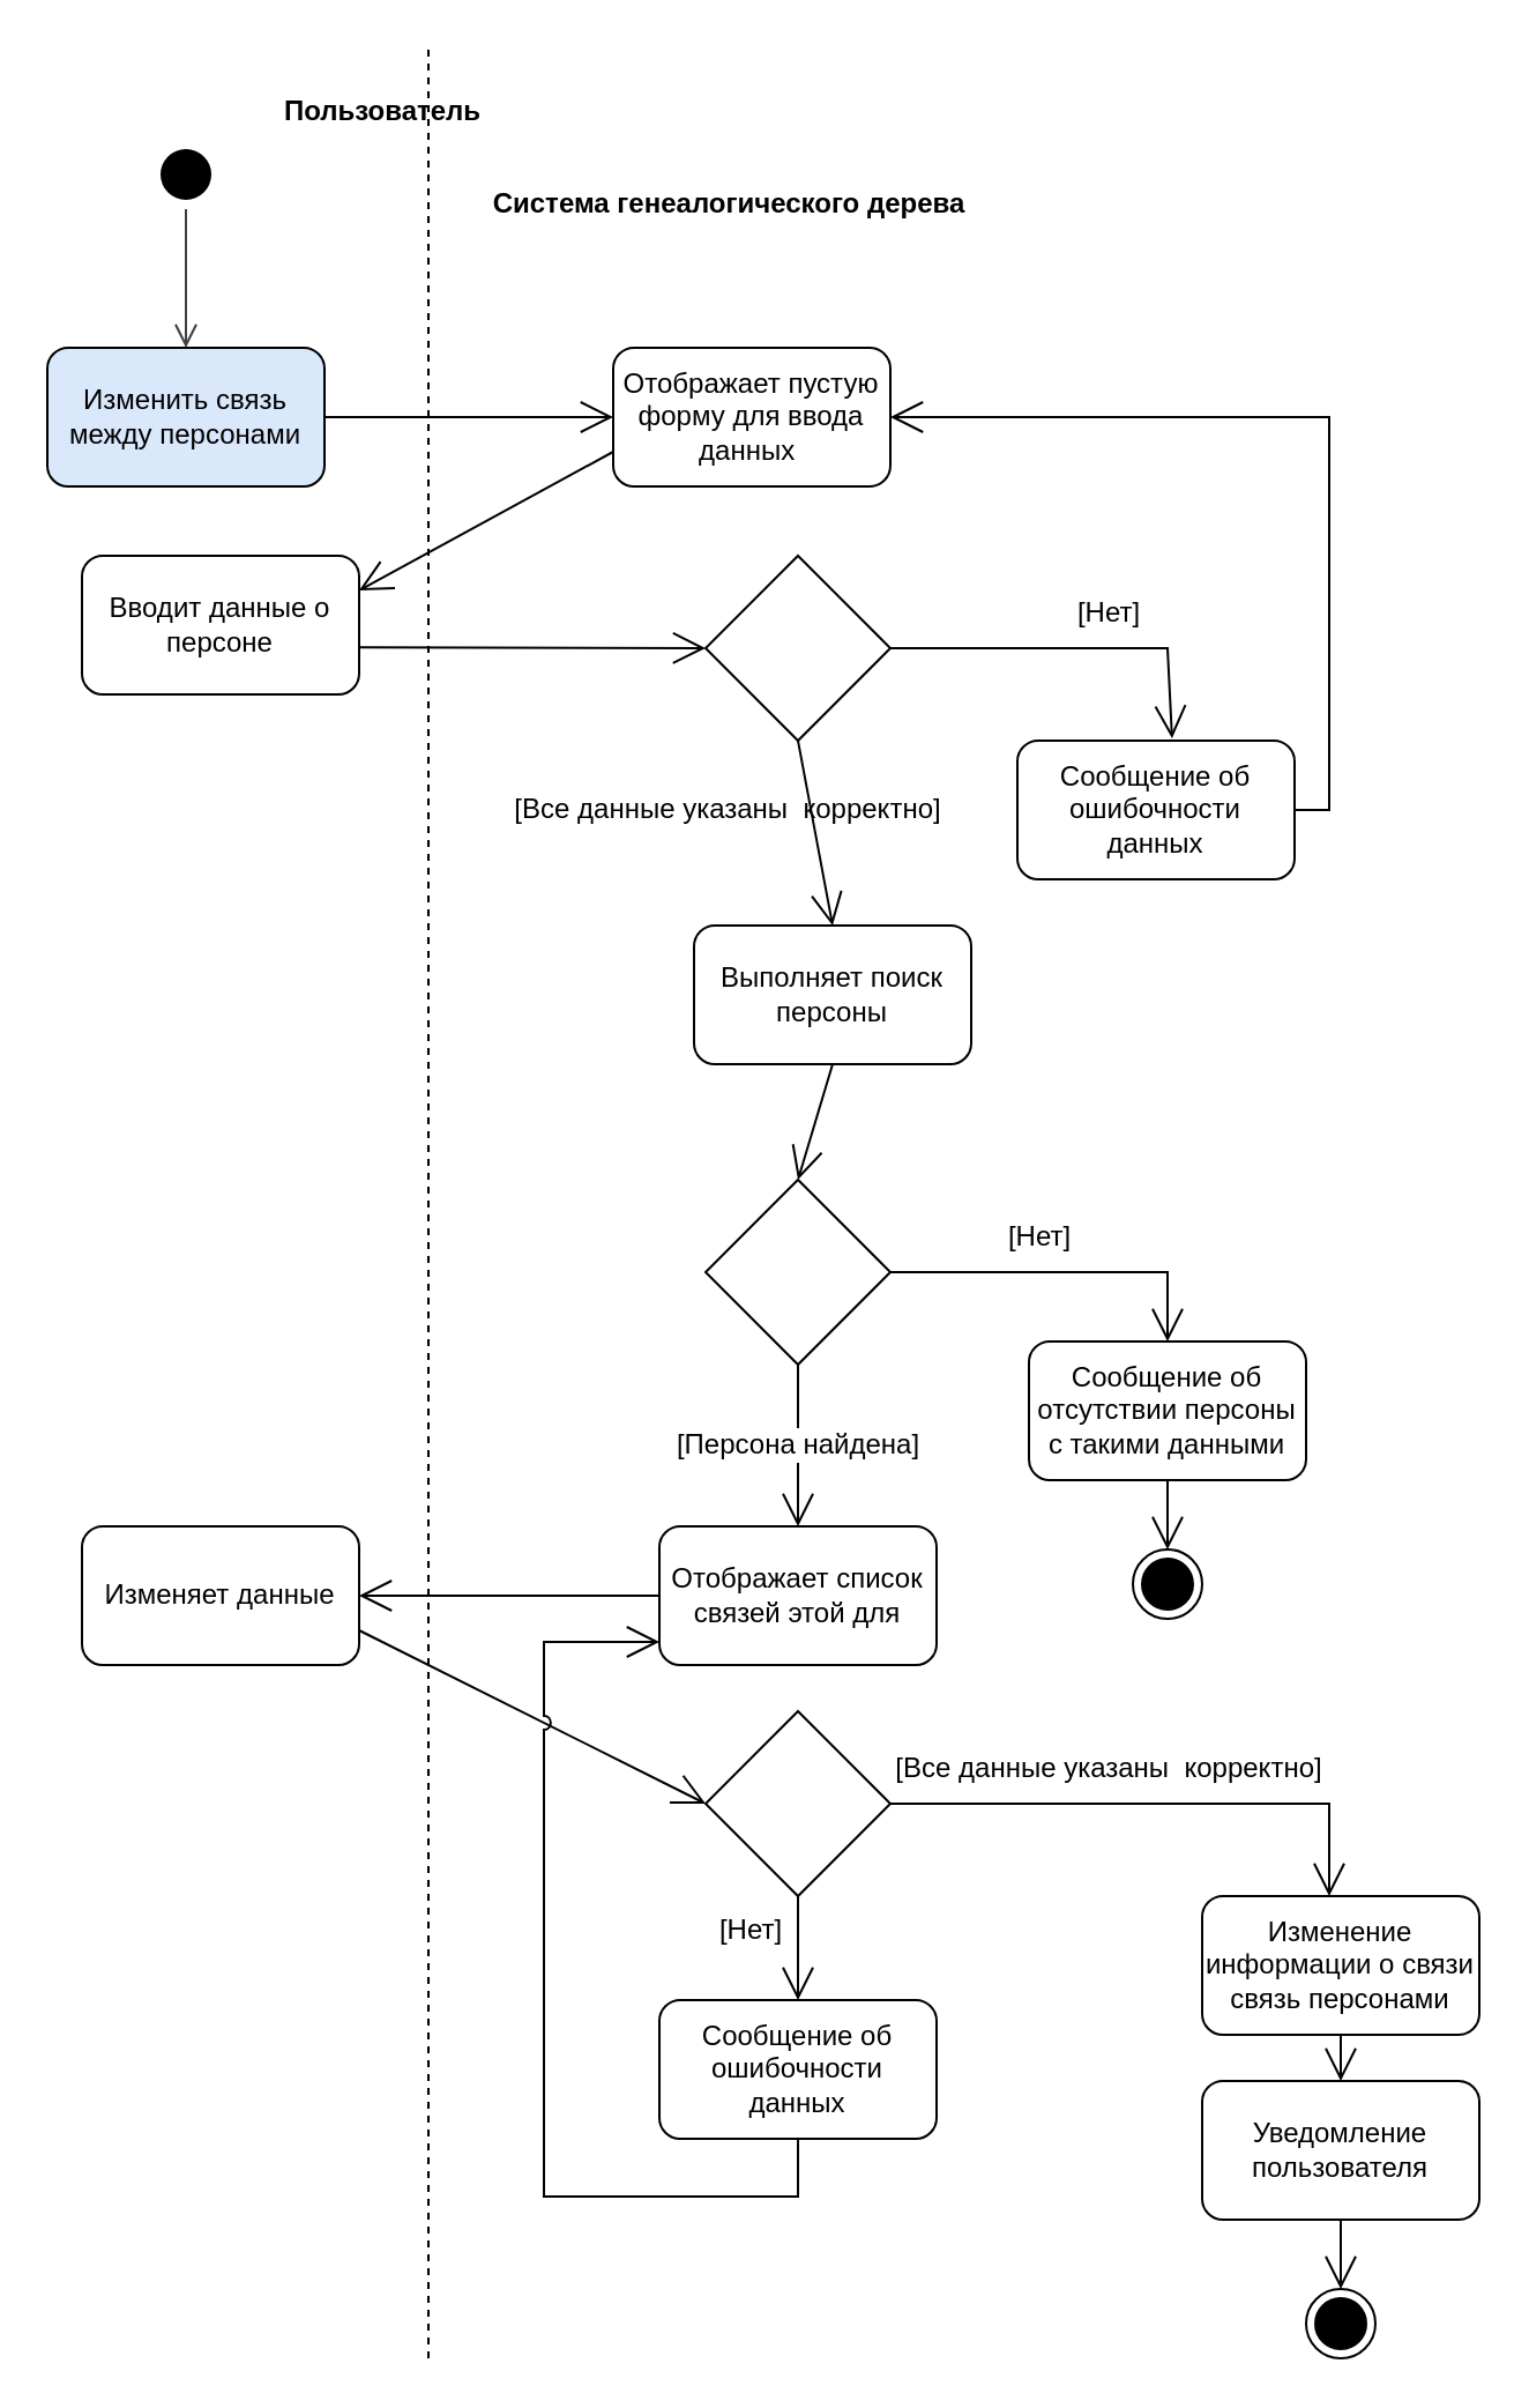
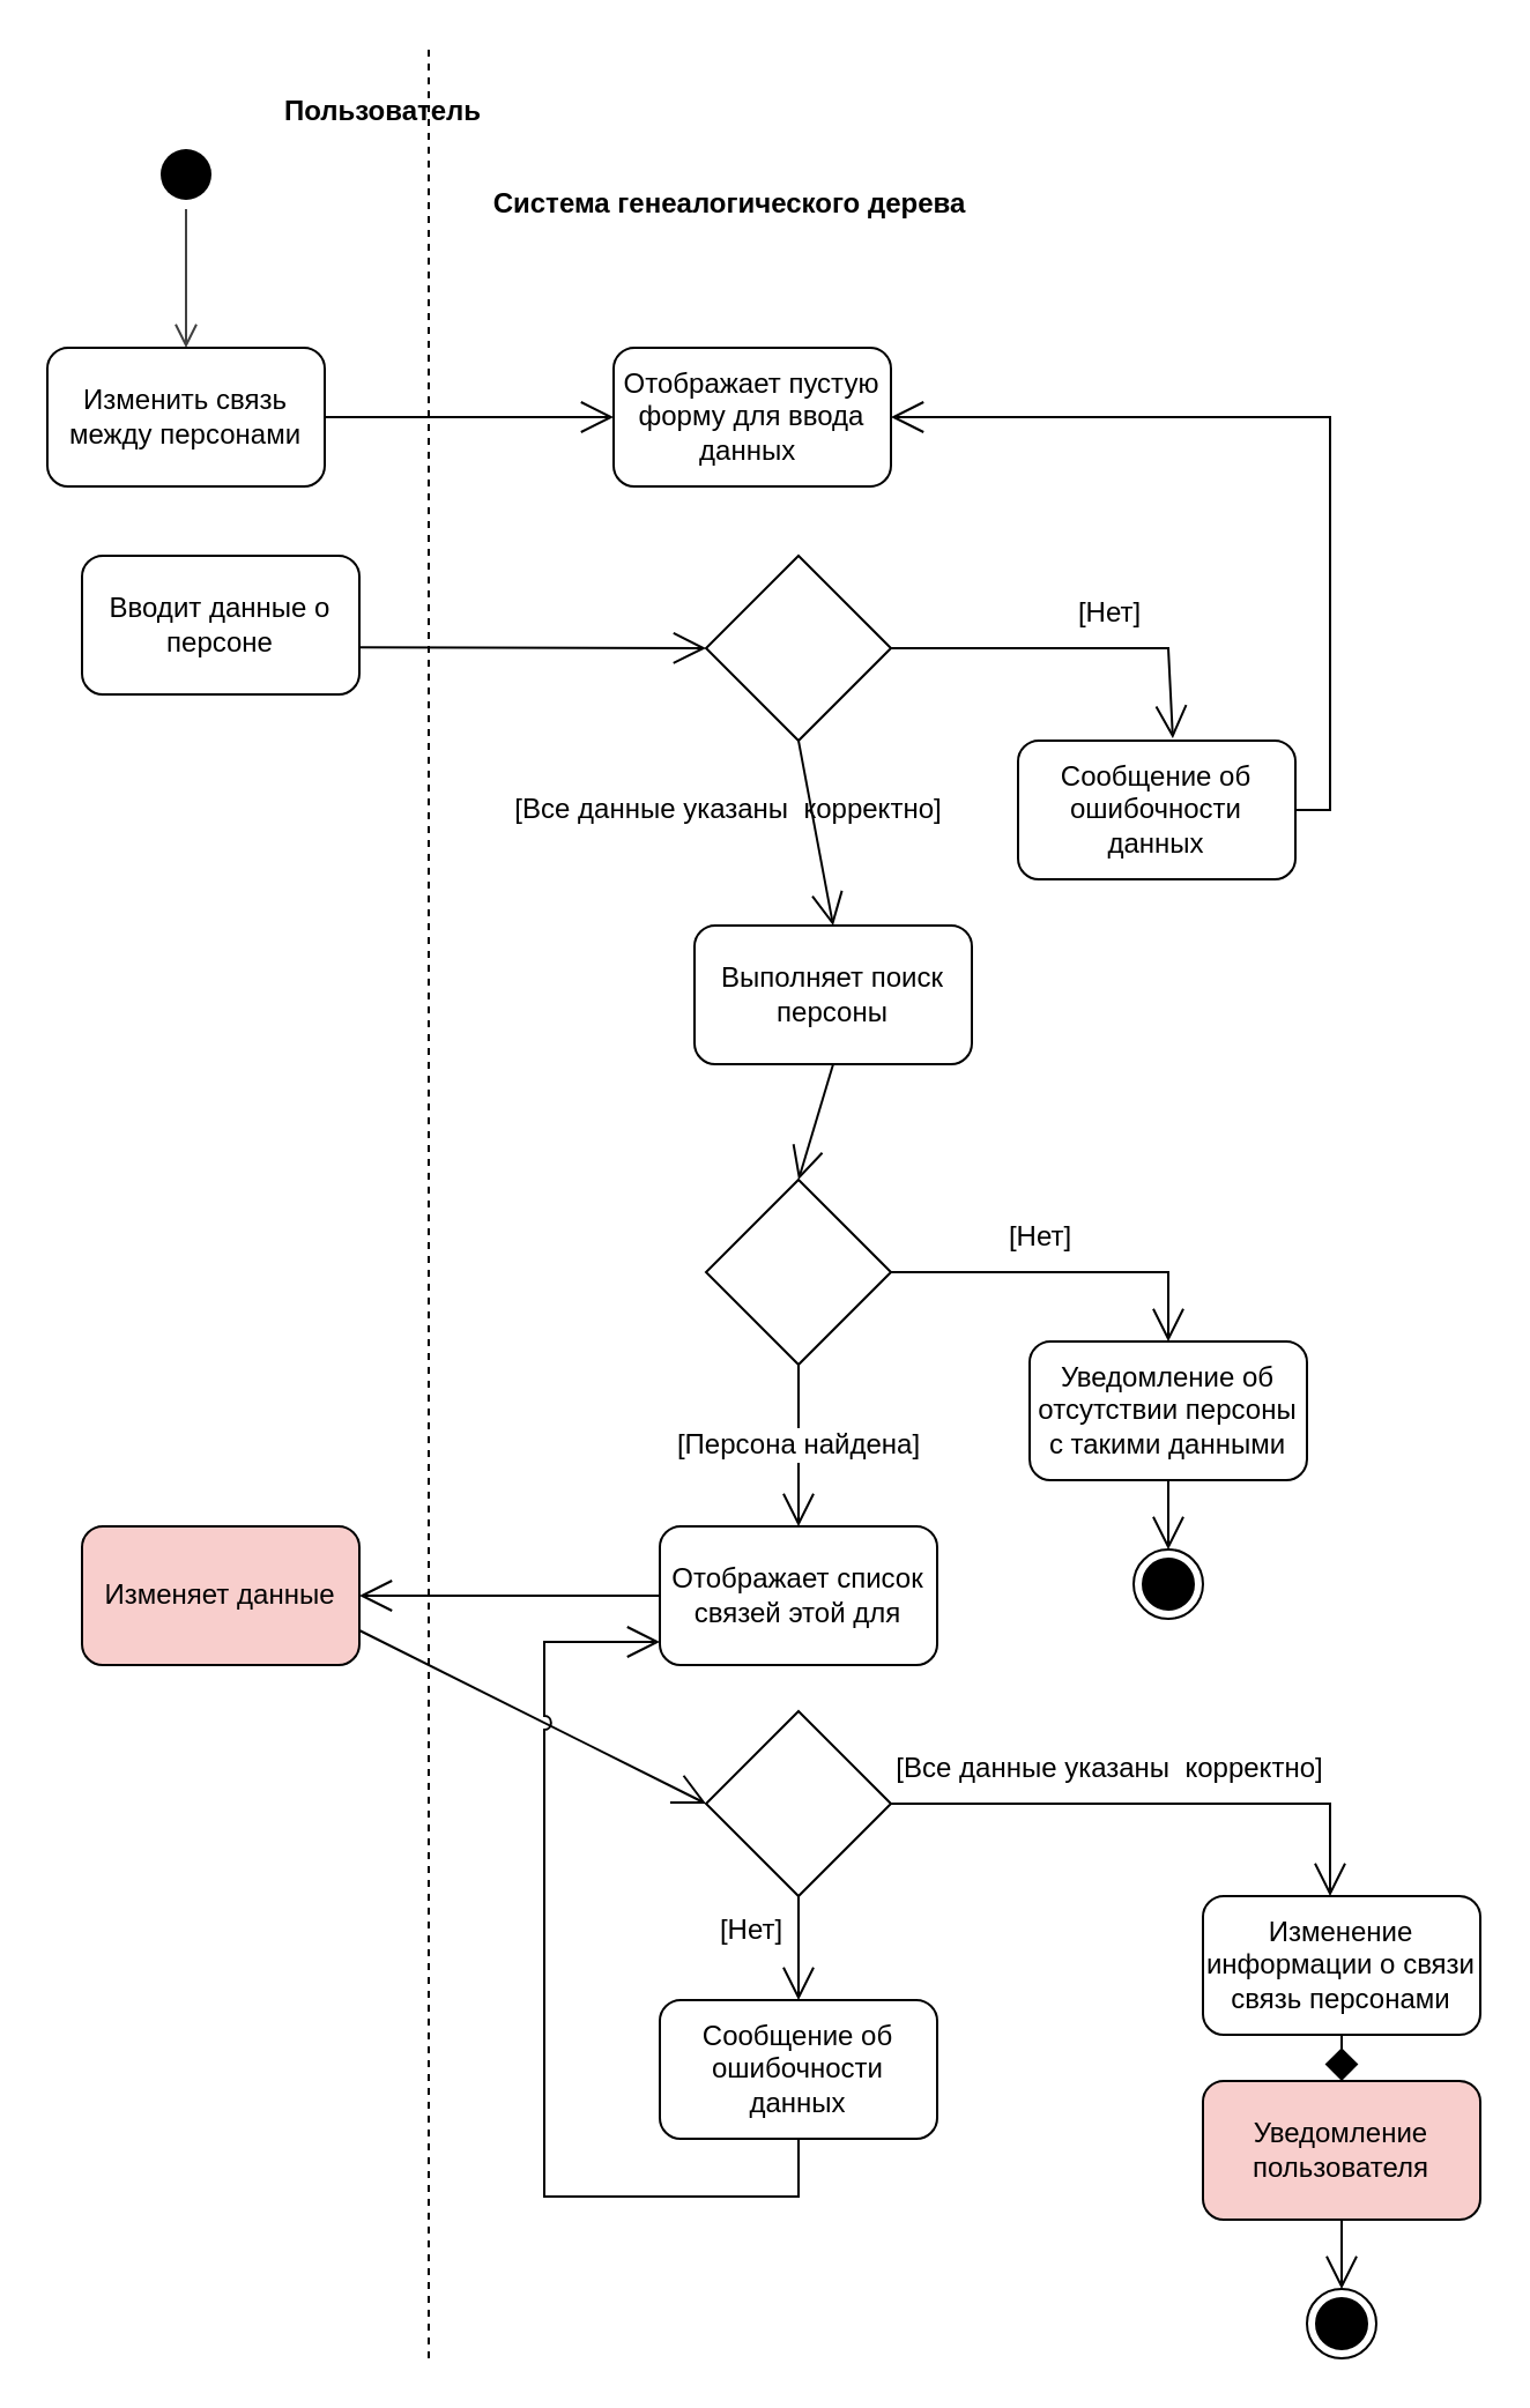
  <mxCell id="0" />
  <mxCell id="1" parent="0" />
  <mxCell id="2" value="" style="endArrow=none;dashed=1;html=1;rounded=0;" edge="1" parent="1"><mxGeometry width="50" height="50" relative="1" as="geometry"><mxPoint x="185" y="1020" as="sourcePoint" /><mxPoint x="185" y="20" as="targetPoint" /></mxGeometry></mxCell>
  <mxCell id="3" value="Пользователь" style="text;align=center;fontStyle=1;verticalAlign=middle;spacingLeft=3;spacingRight=3;strokeColor=none;rotatable=0;points=[[0,0.5],[1,0.5]];portConstraint=eastwest;html=1;" vertex="1" parent="1"><mxGeometry x="125" y="35" width="80" height="26" as="geometry" /></mxCell>
  <mxCell id="4" value="Система генеалогического дерева" style="text;align=center;fontStyle=1;verticalAlign=middle;spacingLeft=3;spacingRight=3;strokeColor=none;rotatable=0;points=[[0,0.5],[1,0.5]];portConstraint=eastwest;html=1;" vertex="1" parent="1"><mxGeometry x="275" y="75" width="80" height="26" as="geometry" /></mxCell>
  <mxCell id="5" value="" style="ellipse;html=1;shape=startState;fillColor=#000000;strokeColor=none;" vertex="1" parent="1"><mxGeometry x="65" y="60" width="30" height="30" as="geometry" /></mxCell>
  <mxCell id="6" value="" style="edgeStyle=orthogonalEdgeStyle;html=1;verticalAlign=bottom;endArrow=open;endSize=8;strokeColor=#404040;rounded=0;" edge="1" parent="1" source="5"><mxGeometry relative="1" as="geometry"><mxPoint x="80" y="150" as="targetPoint" /></mxGeometry></mxCell>
- <mxCell id="7" value="Изменить связь между персонами" style="rounded=1;whiteSpace=wrap;html=1;fillColor=#dae8fc;" vertex="1" parent="1"><mxGeometry x="20" y="150" width="120" height="60" as="geometry" /></mxCell>
+ <mxCell id="7" value="Изменить связь между персонами" style="rounded=1;whiteSpace=wrap;html=1;" vertex="1" parent="1"><mxGeometry x="20" y="150" width="120" height="60" as="geometry" /></mxCell>
  <mxCell id="8" value="" style="endArrow=open;endFill=1;endSize=12;html=1;rounded=0;exitX=1;exitY=0.5;exitDx=0;exitDy=0;" edge="1" parent="1" source="7"><mxGeometry width="160" relative="1" as="geometry"><mxPoint x="145" y="190" as="sourcePoint" /><mxPoint x="265" y="180" as="targetPoint" /></mxGeometry></mxCell>
  <mxCell id="9" value="&lt;span style=&quot;line-height: 107%;&quot;&gt;Отображает пустую форму для ввода данных&amp;nbsp;&lt;/span&gt;" style="rounded=1;whiteSpace=wrap;html=1;strokeColor=default;align=center;verticalAlign=middle;fontFamily=Helvetica;fontSize=12;fontColor=default;fillColor=default;" vertex="1" parent="1"><mxGeometry x="265" y="150" width="120" height="60" as="geometry" /></mxCell>
- <mxCell id="10" value="" style="endArrow=open;endFill=1;endSize=12;html=1;rounded=0;exitX=0;exitY=0.75;exitDx=0;exitDy=0;entryX=1;entryY=0.25;entryDx=0;entryDy=0;" edge="1" parent="1" source="9" target="11"><mxGeometry width="160" relative="1" as="geometry"><mxPoint x="150" y="190" as="sourcePoint" /><mxPoint x="155" y="250" as="targetPoint" /></mxGeometry></mxCell>
  <mxCell id="11" value="Вводит данные о персоне" style="rounded=1;whiteSpace=wrap;html=1;" vertex="1" parent="1"><mxGeometry x="35" y="240" width="120" height="60" as="geometry" /></mxCell>
  <mxCell id="12" value="" style="rhombus;whiteSpace=wrap;html=1;" vertex="1" parent="1"><mxGeometry x="305" y="240" width="80" height="80" as="geometry" /></mxCell>
  <mxCell id="13" value="" style="endArrow=open;endFill=1;endSize=12;html=1;rounded=0;exitX=1;exitY=0.661;exitDx=0;exitDy=0;entryX=0;entryY=0.5;entryDx=0;entryDy=0;exitPerimeter=0;" edge="1" parent="1" source="11" target="12"><mxGeometry width="160" relative="1" as="geometry"><mxPoint x="275" y="205" as="sourcePoint" /><mxPoint x="150" y="265" as="targetPoint" /></mxGeometry></mxCell>
  <mxCell id="14" value="" style="endArrow=open;endFill=1;endSize=12;html=1;rounded=0;exitX=0.5;exitY=1;exitDx=0;exitDy=0;entryX=0.5;entryY=0;entryDx=0;entryDy=0;" edge="1" parent="1" source="12" target="23"><mxGeometry width="160" relative="1" as="geometry"><mxPoint x="285" y="215" as="sourcePoint" /><mxPoint x="345" y="400" as="targetPoint" /><Array as="points" /></mxGeometry></mxCell>
  <mxCell id="15" value="[Все данные указаны&amp;nbsp; корректно]" style="text;html=1;align=center;verticalAlign=middle;whiteSpace=wrap;rounded=0;" vertex="1" parent="1"><mxGeometry x="220" y="335" width="190" height="30" as="geometry" /></mxCell>
  <mxCell id="16" value="" style="endArrow=open;endFill=1;endSize=12;html=1;rounded=0;exitX=1;exitY=0.5;exitDx=0;exitDy=0;entryX=0.558;entryY=-0.017;entryDx=0;entryDy=0;entryPerimeter=0;" edge="1" parent="1" source="12" target="18"><mxGeometry width="160" relative="1" as="geometry"><mxPoint x="535" y="330" as="sourcePoint" /><mxPoint x="535" y="410" as="targetPoint" /><Array as="points"><mxPoint x="505" y="280" /></Array></mxGeometry></mxCell>
  <mxCell id="17" value="[Нет]" style="text;html=1;align=center;verticalAlign=middle;whiteSpace=wrap;rounded=0;" vertex="1" parent="1"><mxGeometry x="385" y="250" width="190" height="30" as="geometry" /></mxCell>
  <mxCell id="18" value="Сообщение об ошибочности данных" style="rounded=1;whiteSpace=wrap;html=1;" vertex="1" parent="1"><mxGeometry x="440" y="320" width="120" height="60" as="geometry" /></mxCell>
  <mxCell id="19" value="" style="endArrow=open;endFill=1;endSize=12;html=1;rounded=0;exitX=1;exitY=0.5;exitDx=0;exitDy=0;entryX=1;entryY=0.5;entryDx=0;entryDy=0;" edge="1" parent="1" source="18" target="9"><mxGeometry width="160" relative="1" as="geometry"><mxPoint x="510" y="250" as="sourcePoint" /><mxPoint x="500" y="410" as="targetPoint" /><Array as="points"><mxPoint x="575" y="350" /><mxPoint x="575" y="180" /></Array></mxGeometry></mxCell>
- <mxCell id="20" value="Изменяет данные" style="rounded=1;whiteSpace=wrap;html=1;" vertex="1" parent="1"><mxGeometry x="35" y="660" width="120" height="60" as="geometry" /></mxCell>
+ <mxCell id="20" value="Изменяет данные" style="rounded=1;whiteSpace=wrap;html=1;fillColor=#f8cecc;" vertex="1" parent="1"><mxGeometry x="35" y="660" width="120" height="60" as="geometry" /></mxCell>
  <mxCell id="21" value="" style="endArrow=open;endFill=1;endSize=12;html=1;rounded=0;exitX=1;exitY=0.5;exitDx=0;exitDy=0;" edge="1" parent="1" source="22"><mxGeometry width="160" relative="1" as="geometry"><mxPoint x="160" y="610" as="sourcePoint" /><mxPoint x="505" y="580" as="targetPoint" /><Array as="points"><mxPoint x="505" y="550" /></Array></mxGeometry></mxCell>
  <mxCell id="22" value="" style="rhombus;whiteSpace=wrap;html=1;" vertex="1" parent="1"><mxGeometry x="305" y="510" width="80" height="80" as="geometry" /></mxCell>
  <mxCell id="23" value="Выполняет поиск персоны" style="rounded=1;whiteSpace=wrap;html=1;" vertex="1" parent="1"><mxGeometry x="300" y="400" width="120" height="60" as="geometry" /></mxCell>
  <mxCell id="24" value="" style="endArrow=open;endFill=1;endSize=12;html=1;rounded=0;exitX=0.5;exitY=1;exitDx=0;exitDy=0;entryX=0.5;entryY=0;entryDx=0;entryDy=0;" edge="1" parent="1" source="23" target="22"><mxGeometry width="160" relative="1" as="geometry"><mxPoint x="415" y="470" as="sourcePoint" /><mxPoint x="415" y="560" as="targetPoint" /><Array as="points" /></mxGeometry></mxCell>
  <mxCell id="25" value="[Нет]" style="text;html=1;align=center;verticalAlign=middle;whiteSpace=wrap;rounded=0;" vertex="1" parent="1"><mxGeometry x="355" y="520" width="190" height="30" as="geometry" /></mxCell>
  <mxCell id="26" value="[Персона найдена]" style="endArrow=open;endFill=1;endSize=12;html=1;rounded=0;exitX=0.5;exitY=1;exitDx=0;exitDy=0;fontSize=12;" edge="1" parent="1" source="22"><mxGeometry width="160" relative="1" as="geometry"><mxPoint x="355" y="480" as="sourcePoint" /><mxPoint x="345" y="660" as="targetPoint" /><Array as="points" /></mxGeometry></mxCell>
  <mxCell id="27" value="Отображает список связей этой для" style="rounded=1;whiteSpace=wrap;html=1;" vertex="1" parent="1"><mxGeometry x="285" y="660" width="120" height="60" as="geometry" /></mxCell>
  <mxCell id="28" value="" style="endArrow=open;endFill=1;endSize=12;html=1;rounded=0;exitX=0;exitY=0.5;exitDx=0;exitDy=0;" edge="1" parent="1"><mxGeometry width="160" relative="1" as="geometry"><mxPoint x="285" y="690" as="sourcePoint" /><mxPoint x="155" y="690" as="targetPoint" /><Array as="points" /></mxGeometry></mxCell>
  <mxCell id="29" value="" style="rhombus;whiteSpace=wrap;html=1;" vertex="1" parent="1"><mxGeometry x="305" y="740" width="80" height="80" as="geometry" /></mxCell>
  <mxCell id="30" value="" style="endArrow=open;endFill=1;endSize=12;html=1;rounded=0;exitX=1;exitY=0.75;exitDx=0;exitDy=0;entryX=0;entryY=0.5;entryDx=0;entryDy=0;" edge="1" parent="1" source="20" target="29"><mxGeometry width="160" relative="1" as="geometry"><mxPoint x="155" y="779.66" as="sourcePoint" /><mxPoint x="165" y="765" as="targetPoint" /></mxGeometry></mxCell>
  <mxCell id="31" value="" style="endArrow=open;endFill=1;endSize=12;html=1;rounded=0;exitX=0.5;exitY=1;exitDx=0;exitDy=0;entryX=0.5;entryY=0;entryDx=0;entryDy=0;" edge="1" parent="1" source="29" target="35"><mxGeometry width="160" relative="1" as="geometry"><mxPoint x="285" y="715" as="sourcePoint" /><mxPoint x="345" y="860" as="targetPoint" /><Array as="points" /></mxGeometry></mxCell>
  <mxCell id="32" value="[Все данные указаны&amp;nbsp; корректно]" style="text;html=1;align=center;verticalAlign=middle;whiteSpace=wrap;rounded=0;" vertex="1" parent="1"><mxGeometry x="385" y="750" width="190" height="30" as="geometry" /></mxCell>
  <mxCell id="33" value="" style="endArrow=open;endFill=1;endSize=12;html=1;rounded=0;exitX=1;exitY=0.5;exitDx=0;exitDy=0;" edge="1" parent="1" source="29"><mxGeometry width="160" relative="1" as="geometry"><mxPoint x="535" y="830" as="sourcePoint" /><mxPoint x="575" y="820" as="targetPoint" /><Array as="points"><mxPoint x="575" y="780" /></Array></mxGeometry></mxCell>
  <mxCell id="34" value="[Нет]" style="text;html=1;align=center;verticalAlign=middle;whiteSpace=wrap;rounded=0;" vertex="1" parent="1"><mxGeometry x="230" y="820" width="190" height="30" as="geometry" /></mxCell>
  <mxCell id="35" value="Сообщение об ошибочности данных" style="rounded=1;whiteSpace=wrap;html=1;" vertex="1" parent="1"><mxGeometry x="285" y="865" width="120" height="60" as="geometry" /></mxCell>
  <mxCell id="36" value="" style="endArrow=open;endFill=1;endSize=12;html=1;rounded=0;exitX=0.5;exitY=1;exitDx=0;exitDy=0;jumpStyle=arc;" edge="1" parent="1" source="35"><mxGeometry width="160" relative="1" as="geometry"><mxPoint x="345" y="1040" as="sourcePoint" /><mxPoint x="285" y="710" as="targetPoint" /><Array as="points"><mxPoint x="345" y="950" /><mxPoint x="235" y="950" /><mxPoint x="235" y="710" /></Array></mxGeometry></mxCell>
  <mxCell id="37" value="Изменение информации о связи связь персонами" style="rounded=1;whiteSpace=wrap;html=1;" vertex="1" parent="1"><mxGeometry x="520" y="820" width="120" height="60" as="geometry" /></mxCell>
- <mxCell id="38" value="Уведомление пользователя" style="rounded=1;whiteSpace=wrap;html=1;" vertex="1" parent="1"><mxGeometry x="520" y="900" width="120" height="60" as="geometry" /></mxCell>
- <mxCell id="39" value="" style="endArrow=open;endFill=1;endSize=12;html=1;rounded=0;exitX=0.5;exitY=1;exitDx=0;exitDy=0;entryX=0.5;entryY=0;entryDx=0;entryDy=0;" edge="1" parent="1" source="37" target="38"><mxGeometry width="160" relative="1" as="geometry"><mxPoint x="365" y="880" as="sourcePoint" /><mxPoint x="365" y="960" as="targetPoint" /></mxGeometry></mxCell>
+ <mxCell id="38" value="Уведомление пользователя" style="rounded=1;whiteSpace=wrap;html=1;fillColor=#f8cecc;" vertex="1" parent="1"><mxGeometry x="520" y="900" width="120" height="60" as="geometry" /></mxCell>
+ <mxCell id="39" value="" style="endArrow=diamond;endFill=1;endSize=12;html=1;rounded=0;exitX=0.5;exitY=1;exitDx=0;exitDy=0;entryX=0.5;entryY=0;entryDx=0;entryDy=0;" edge="1" parent="1" source="37" target="38"><mxGeometry width="160" relative="1" as="geometry"><mxPoint x="365" y="880" as="sourcePoint" /><mxPoint x="365" y="960" as="targetPoint" /></mxGeometry></mxCell>
  <mxCell id="40" value="" style="ellipse;html=1;shape=endState;fillColor=#000000;strokeColor=default;" vertex="1" parent="1"><mxGeometry x="565" y="990" width="30" height="30" as="geometry" /></mxCell>
  <mxCell id="41" value="" style="endArrow=open;endFill=1;endSize=12;html=1;rounded=0;entryX=0.5;entryY=0;entryDx=0;entryDy=0;" edge="1" parent="1"><mxGeometry width="160" relative="1" as="geometry"><mxPoint x="580" y="960" as="sourcePoint" /><mxPoint x="580" y="990" as="targetPoint" /></mxGeometry></mxCell>
- <mxCell id="42" value="Сообщение об отсутствии персоны с такими данными" style="rounded=1;whiteSpace=wrap;html=1;" vertex="1" parent="1"><mxGeometry x="445" y="580" width="120" height="60" as="geometry" /></mxCell>
+ <mxCell id="42" value="Уведомление об отсутствии персоны с такими данными" style="rounded=1;whiteSpace=wrap;html=1;" vertex="1" parent="1"><mxGeometry x="445" y="580" width="120" height="60" as="geometry" /></mxCell>
  <mxCell id="43" value="" style="ellipse;html=1;shape=endState;fillColor=#000000;strokeColor=default;" vertex="1" parent="1"><mxGeometry x="490" y="670" width="30" height="30" as="geometry" /></mxCell>
  <mxCell id="44" value="" style="endArrow=open;endFill=1;endSize=12;html=1;rounded=0;entryX=0.5;entryY=0;entryDx=0;entryDy=0;" edge="1" parent="1"><mxGeometry width="160" relative="1" as="geometry"><mxPoint x="505" y="640" as="sourcePoint" /><mxPoint x="505" y="670" as="targetPoint" /></mxGeometry></mxCell>
